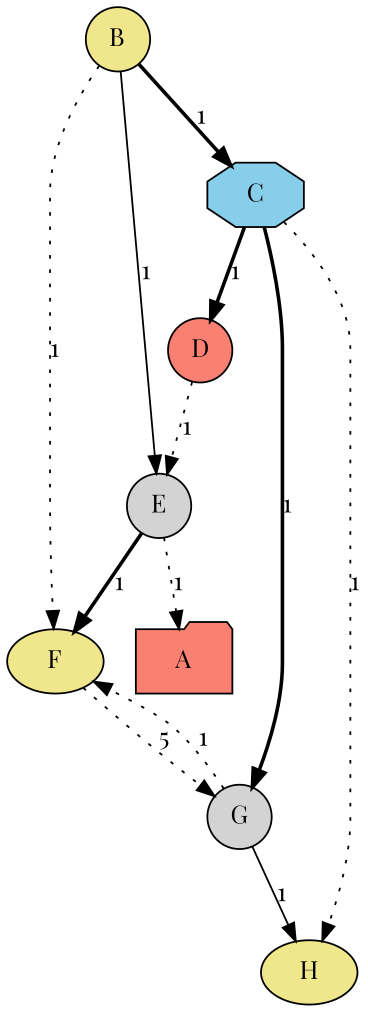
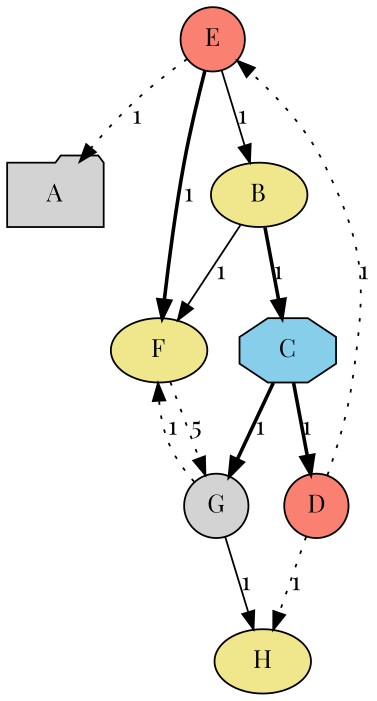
  digraph {
    fontname="Playfair Display"
    node [fillcolor=khaki fontname="Playfair Display" shape=ellipse style=filled]
    edge [fontname="Playfair Display" style=dotted]
-   A [fillcolor=salmon shape=folder]
-   B [shape=circle]
+   A [fillcolor=lightgrey shape=folder]
+   B
    F
-   E [fillcolor=lightgrey shape=circle]
+   E [fillcolor=salmon shape=circle]
    C [fillcolor=skyblue shape=octagon]
    G [fillcolor=lightgrey shape=circle]
    D [fillcolor=salmon shape=circle]
    H
-   B -> F [label=1]
-   B -> E [label=1 style=solid]
+   B -> F [label=1 style=solid]
+   E -> B [label=1 style=solid]
    B -> C [label=1 style=bold]
    F -> G [label=5]
    E -> A [label=1]
    E -> F [label=1 style=bold]
    C -> G [label=1 style=bold]
    C -> D [label=1 style=bold]
    G -> F [label=1]
    G -> H [label=1 style=solid]
    D -> E [label=1]
-   C -> H [label=1]
+   D -> H [label=1]
  }
